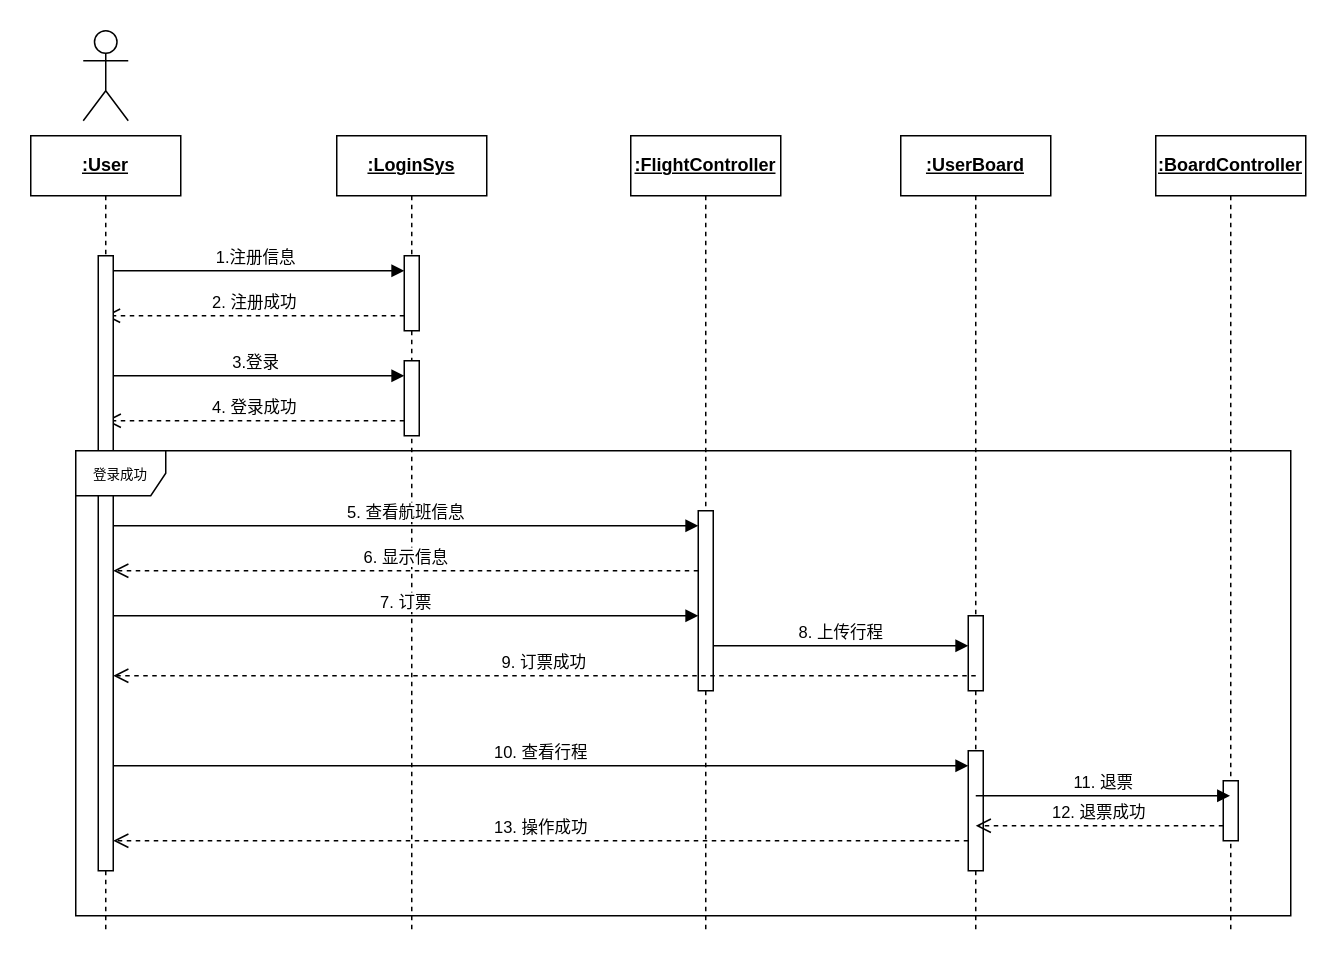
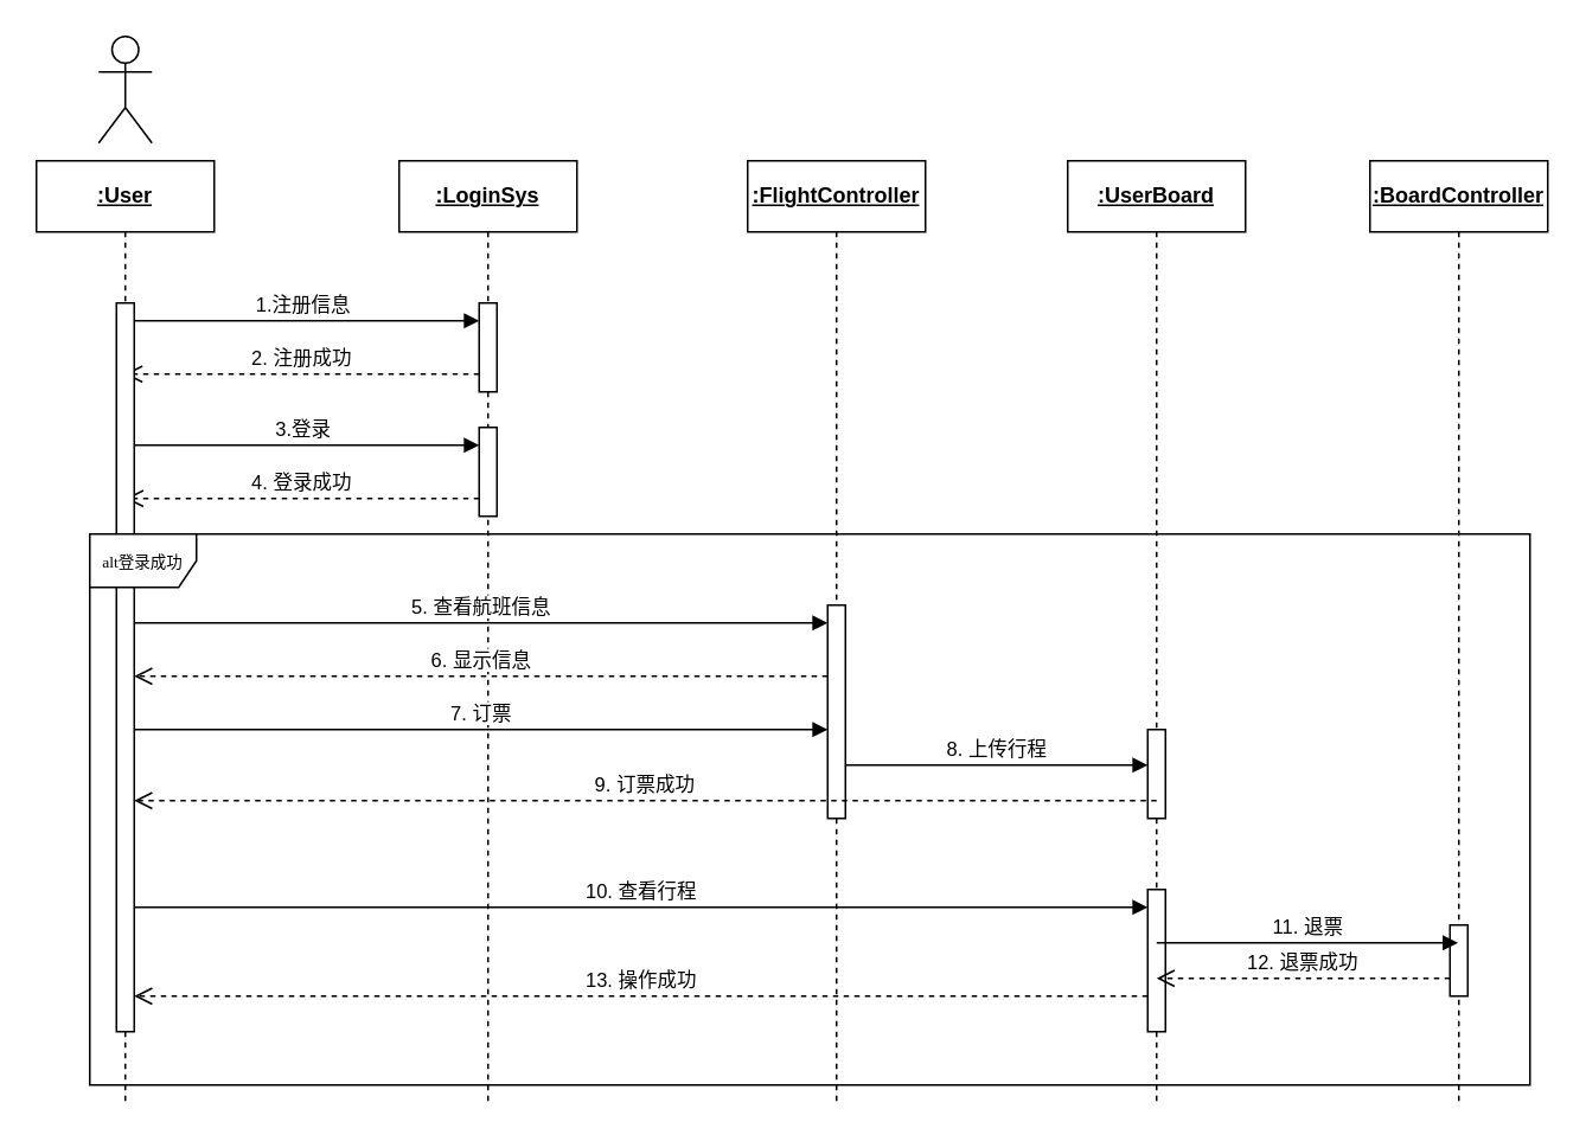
  <mxCell id="0" />
  <mxCell id="1" parent="0" />
  <mxCell id="2" value="" style="shape=umlActor;verticalLabelPosition=bottom;verticalAlign=top;html=1;" parent="1" vertex="1"><mxGeometry x="55" y="20" width="30" height="60" as="geometry" /></mxCell>
  <mxCell id="3" value="&lt;u&gt;&lt;b&gt;:User&lt;/b&gt;&lt;/u&gt;" style="shape=umlLifeline;perimeter=lifelinePerimeter;whiteSpace=wrap;html=1;container=1;dropTarget=0;collapsible=0;recursiveResize=0;outlineConnect=0;portConstraint=eastwest;newEdgeStyle={&quot;edgeStyle&quot;:&quot;elbowEdgeStyle&quot;,&quot;elbow&quot;:&quot;vertical&quot;,&quot;curved&quot;:0,&quot;rounded&quot;:0};" parent="1" vertex="1"><mxGeometry x="20" y="90" width="100" height="530" as="geometry" /></mxCell>
  <mxCell id="4" value="&lt;b&gt;&lt;u&gt;:LoginSys&lt;/u&gt;&lt;/b&gt;" style="shape=umlLifeline;perimeter=lifelinePerimeter;whiteSpace=wrap;html=1;container=1;dropTarget=0;collapsible=0;recursiveResize=0;outlineConnect=0;portConstraint=eastwest;newEdgeStyle={&quot;edgeStyle&quot;:&quot;elbowEdgeStyle&quot;,&quot;elbow&quot;:&quot;vertical&quot;,&quot;curved&quot;:0,&quot;rounded&quot;:0};" parent="1" vertex="1"><mxGeometry x="224" y="90" width="100" height="530" as="geometry" /></mxCell>
  <mxCell id="5" value="" style="html=1;points=[];perimeter=orthogonalPerimeter;outlineConnect=0;targetShapes=umlLifeline;portConstraint=eastwest;newEdgeStyle={&quot;edgeStyle&quot;:&quot;elbowEdgeStyle&quot;,&quot;elbow&quot;:&quot;vertical&quot;,&quot;curved&quot;:0,&quot;rounded&quot;:0};" vertex="1" parent="4"><mxGeometry x="45" y="80" width="10" height="50" as="geometry" /></mxCell>
  <mxCell id="6" value="" style="html=1;points=[];perimeter=orthogonalPerimeter;outlineConnect=0;targetShapes=umlLifeline;portConstraint=eastwest;newEdgeStyle={&quot;edgeStyle&quot;:&quot;elbowEdgeStyle&quot;,&quot;elbow&quot;:&quot;vertical&quot;,&quot;curved&quot;:0,&quot;rounded&quot;:0};" vertex="1" parent="4"><mxGeometry x="45" y="150" width="10" height="50" as="geometry" /></mxCell>
  <mxCell id="7" value="3.登录" style="html=1;verticalAlign=bottom;endArrow=block;edgeStyle=elbowEdgeStyle;elbow=vertical;curved=0;rounded=0;" edge="1" parent="4" target="6"><mxGeometry relative="1" as="geometry"><mxPoint x="-154" y="160" as="sourcePoint" /><Array as="points"><mxPoint x="-84" y="160" /></Array></mxGeometry></mxCell>
  <mxCell id="8" value="4. 登录成功" style="html=1;verticalAlign=bottom;endArrow=open;dashed=1;endSize=8;edgeStyle=elbowEdgeStyle;elbow=vertical;curved=0;rounded=0;" edge="1" parent="4" source="6"><mxGeometry x="0.005" relative="1" as="geometry"><mxPoint x="-154" y="190" as="targetPoint" /><Array as="points"><mxPoint x="-84" y="190" /></Array><mxPoint as="offset" /></mxGeometry></mxCell>
  <mxCell id="9" value="&lt;u&gt;&lt;b&gt;:FlightController&lt;/b&gt;&lt;/u&gt;" style="shape=umlLifeline;perimeter=lifelinePerimeter;whiteSpace=wrap;html=1;container=1;dropTarget=0;collapsible=0;recursiveResize=0;outlineConnect=0;portConstraint=eastwest;newEdgeStyle={&quot;edgeStyle&quot;:&quot;elbowEdgeStyle&quot;,&quot;elbow&quot;:&quot;vertical&quot;,&quot;curved&quot;:0,&quot;rounded&quot;:0};" parent="1" vertex="1"><mxGeometry x="420" y="90" width="100" height="530" as="geometry" /></mxCell>
  <mxCell id="10" value="&lt;b&gt;&lt;u&gt;:UserBoard&lt;/u&gt;&lt;/b&gt;" style="shape=umlLifeline;perimeter=lifelinePerimeter;whiteSpace=wrap;html=1;container=1;dropTarget=0;collapsible=0;recursiveResize=0;outlineConnect=0;portConstraint=eastwest;newEdgeStyle={&quot;edgeStyle&quot;:&quot;elbowEdgeStyle&quot;,&quot;elbow&quot;:&quot;vertical&quot;,&quot;curved&quot;:0,&quot;rounded&quot;:0};" parent="1" vertex="1"><mxGeometry x="600" y="90" width="100" height="530" as="geometry" /></mxCell>
  <mxCell id="11" value="1.注册信息" style="html=1;verticalAlign=bottom;endArrow=block;edgeStyle=elbowEdgeStyle;elbow=vertical;curved=0;rounded=0;" edge="1" target="5" parent="1" source="3"><mxGeometry relative="1" as="geometry"><mxPoint x="199" y="170" as="sourcePoint" /><Array as="points"><mxPoint x="140" y="180" /></Array></mxGeometry></mxCell>
  <mxCell id="12" value="2. 注册成功" style="html=1;verticalAlign=bottom;endArrow=open;dashed=1;endSize=8;edgeStyle=elbowEdgeStyle;elbow=vertical;curved=0;rounded=0;" edge="1" source="5" parent="1" target="3"><mxGeometry relative="1" as="geometry"><mxPoint x="199" y="245" as="targetPoint" /><Array as="points"><mxPoint x="140" y="210" /></Array></mxGeometry></mxCell>
  <mxCell id="13" value="" style="html=1;points=[];perimeter=orthogonalPerimeter;outlineConnect=0;targetShapes=umlLifeline;portConstraint=eastwest;newEdgeStyle={&quot;edgeStyle&quot;:&quot;elbowEdgeStyle&quot;,&quot;elbow&quot;:&quot;vertical&quot;,&quot;curved&quot;:0,&quot;rounded&quot;:0};" vertex="1" parent="1"><mxGeometry x="65" y="170" width="10" height="410" as="geometry" /></mxCell>
- <mxCell id="14" value="&lt;pre&gt;&lt;font face=&quot;Verdana&quot; style=&quot;font-size: 9px;&quot;&gt;登录成功&lt;/font&gt;&lt;/pre&gt;" style="shape=umlFrame;whiteSpace=wrap;html=1;pointerEvents=0;width=60;height=30;" vertex="1" parent="1"><mxGeometry x="50" y="300" width="810" height="310" as="geometry" /></mxCell>
+ <mxCell id="14" value="&lt;pre&gt;&lt;font face=&quot;Verdana&quot; style=&quot;font-size: 9px;&quot;&gt;alt登录成功&lt;/font&gt;&lt;/pre&gt;" style="shape=umlFrame;whiteSpace=wrap;html=1;pointerEvents=0;width=60;height=30;" vertex="1" parent="1"><mxGeometry x="50" y="300" width="810" height="310" as="geometry" /></mxCell>
  <mxCell id="15" value="" style="html=1;points=[];perimeter=orthogonalPerimeter;outlineConnect=0;targetShapes=umlLifeline;portConstraint=eastwest;newEdgeStyle={&quot;edgeStyle&quot;:&quot;elbowEdgeStyle&quot;,&quot;elbow&quot;:&quot;vertical&quot;,&quot;curved&quot;:0,&quot;rounded&quot;:0};" vertex="1" parent="1"><mxGeometry x="465" y="340" width="10" height="120" as="geometry" /></mxCell>
  <mxCell id="16" value="5. 查看航班信息" style="html=1;verticalAlign=bottom;endArrow=block;edgeStyle=elbowEdgeStyle;elbow=vertical;curved=0;rounded=0;" edge="1" parent="1" target="15" source="13"><mxGeometry relative="1" as="geometry"><mxPoint x="121" y="350" as="sourcePoint" /><Array as="points"><mxPoint x="250" y="350" /><mxPoint x="191" y="400" /></Array></mxGeometry></mxCell>
  <mxCell id="17" value="6. 显示信息" style="html=1;verticalAlign=bottom;endArrow=open;dashed=1;endSize=8;edgeStyle=elbowEdgeStyle;elbow=vertical;curved=0;rounded=0;" edge="1" parent="1" source="15" target="13"><mxGeometry relative="1" as="geometry"><mxPoint x="120" y="380" as="targetPoint" /><Array as="points"><mxPoint x="170" y="380" /><mxPoint x="191" y="430" /></Array></mxGeometry></mxCell>
  <mxCell id="18" value="7. 订票" style="html=1;verticalAlign=bottom;endArrow=block;edgeStyle=elbowEdgeStyle;elbow=vertical;curved=0;rounded=0;" edge="1" parent="1"><mxGeometry relative="1" as="geometry"><mxPoint x="75" y="410" as="sourcePoint" /><Array as="points"><mxPoint x="250" y="410" /><mxPoint x="191" y="460" /></Array><mxPoint x="465" y="410" as="targetPoint" /></mxGeometry></mxCell>
  <mxCell id="19" value="" style="html=1;points=[];perimeter=orthogonalPerimeter;outlineConnect=0;targetShapes=umlLifeline;portConstraint=eastwest;newEdgeStyle={&quot;edgeStyle&quot;:&quot;elbowEdgeStyle&quot;,&quot;elbow&quot;:&quot;vertical&quot;,&quot;curved&quot;:0,&quot;rounded&quot;:0};" vertex="1" parent="1"><mxGeometry x="645" y="410" width="10" height="50" as="geometry" /></mxCell>
  <mxCell id="20" value="8. 上传行程" style="html=1;verticalAlign=bottom;endArrow=block;edgeStyle=elbowEdgeStyle;elbow=vertical;curved=0;rounded=0;" edge="1" parent="1" source="15" target="19"><mxGeometry width="80" relative="1" as="geometry"><mxPoint x="480" y="430" as="sourcePoint" /><mxPoint x="560" y="430" as="targetPoint" /><Array as="points"><mxPoint x="590" y="430" /></Array></mxGeometry></mxCell>
  <mxCell id="21" value="9. 订票成功" style="html=1;verticalAlign=bottom;endArrow=open;dashed=1;endSize=8;edgeStyle=elbowEdgeStyle;elbow=vertical;curved=0;rounded=0;" edge="1" parent="1" target="13"><mxGeometry relative="1" as="geometry"><mxPoint x="650" y="450" as="sourcePoint" /><mxPoint x="570" y="450" as="targetPoint" /></mxGeometry></mxCell>
  <mxCell id="22" value="" style="html=1;points=[];perimeter=orthogonalPerimeter;outlineConnect=0;targetShapes=umlLifeline;portConstraint=eastwest;newEdgeStyle={&quot;edgeStyle&quot;:&quot;elbowEdgeStyle&quot;,&quot;elbow&quot;:&quot;vertical&quot;,&quot;curved&quot;:0,&quot;rounded&quot;:0};" vertex="1" parent="1"><mxGeometry x="645" y="500" width="10" height="80" as="geometry" /></mxCell>
  <mxCell id="23" value="10. 查看行程" style="html=1;verticalAlign=bottom;endArrow=block;edgeStyle=elbowEdgeStyle;elbow=vertical;curved=0;rounded=0;" edge="1" target="22" parent="1" source="13"><mxGeometry relative="1" as="geometry"><mxPoint x="385" y="510" as="sourcePoint" /><Array as="points"><mxPoint x="220" y="510" /></Array></mxGeometry></mxCell>
  <mxCell id="24" value="13. 操作成功" style="html=1;verticalAlign=bottom;endArrow=open;dashed=1;endSize=8;edgeStyle=elbowEdgeStyle;elbow=vertical;curved=0;rounded=0;" edge="1" source="22" parent="1" target="13"><mxGeometry relative="1" as="geometry"><mxPoint x="385" y="560" as="targetPoint" /><Array as="points"><mxPoint x="570" y="560" /></Array><mxPoint as="offset" /></mxGeometry></mxCell>
  <mxCell id="25" value="&lt;b&gt;&lt;u&gt;:BoardController&lt;/u&gt;&lt;/b&gt;" style="shape=umlLifeline;perimeter=lifelinePerimeter;whiteSpace=wrap;html=1;container=1;dropTarget=0;collapsible=0;recursiveResize=0;outlineConnect=0;portConstraint=eastwest;newEdgeStyle={&quot;edgeStyle&quot;:&quot;elbowEdgeStyle&quot;,&quot;elbow&quot;:&quot;vertical&quot;,&quot;curved&quot;:0,&quot;rounded&quot;:0};" vertex="1" parent="1"><mxGeometry x="770" y="90" width="100" height="530" as="geometry" /></mxCell>
  <mxCell id="26" value="" style="html=1;points=[];perimeter=orthogonalPerimeter;outlineConnect=0;targetShapes=umlLifeline;portConstraint=eastwest;newEdgeStyle={&quot;edgeStyle&quot;:&quot;elbowEdgeStyle&quot;,&quot;elbow&quot;:&quot;vertical&quot;,&quot;curved&quot;:0,&quot;rounded&quot;:0};" vertex="1" parent="25"><mxGeometry x="45" y="430" width="10" height="40" as="geometry" /></mxCell>
  <mxCell id="27" value="11. 退票" style="html=1;verticalAlign=bottom;endArrow=block;edgeStyle=elbowEdgeStyle;elbow=vertical;curved=0;rounded=0;" edge="1" parent="1" target="25"><mxGeometry width="80" relative="1" as="geometry"><mxPoint x="650" y="530" as="sourcePoint" /><mxPoint x="740" y="530" as="targetPoint" /></mxGeometry></mxCell>
  <mxCell id="28" value="12. 退票成功" style="html=1;verticalAlign=bottom;endArrow=open;dashed=1;endSize=8;edgeStyle=elbowEdgeStyle;elbow=vertical;curved=0;rounded=0;" edge="1" parent="1" source="26"><mxGeometry x="0.006" relative="1" as="geometry"><mxPoint x="730" y="550" as="sourcePoint" /><mxPoint x="650" y="550" as="targetPoint" /><mxPoint as="offset" /></mxGeometry></mxCell>
